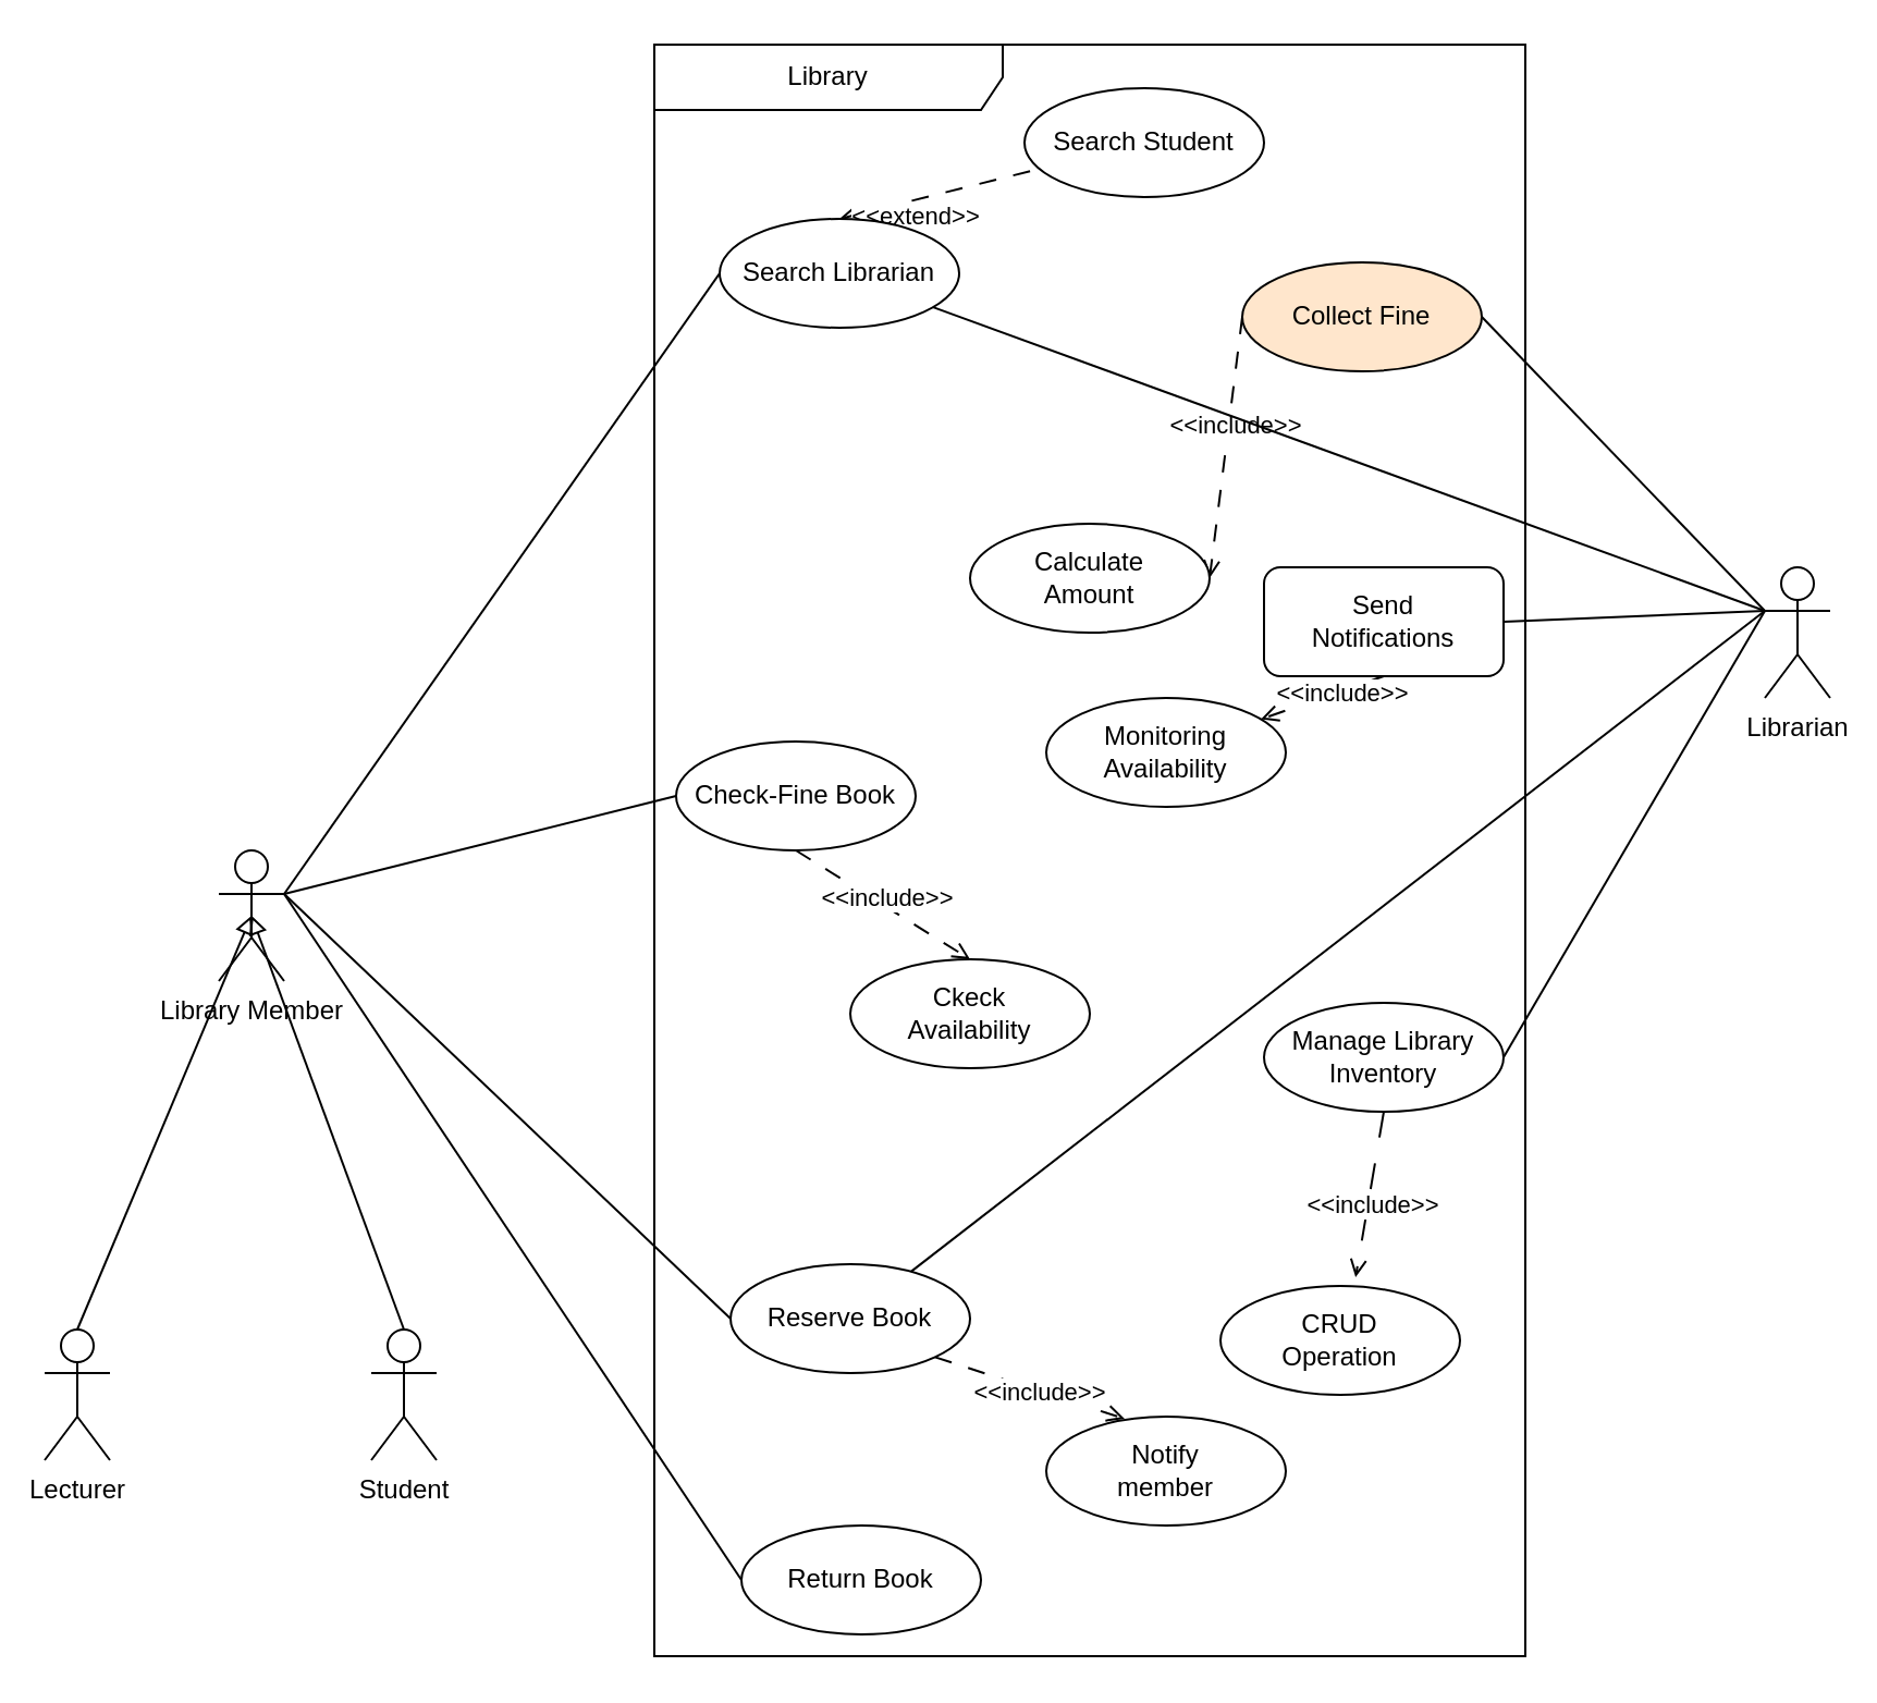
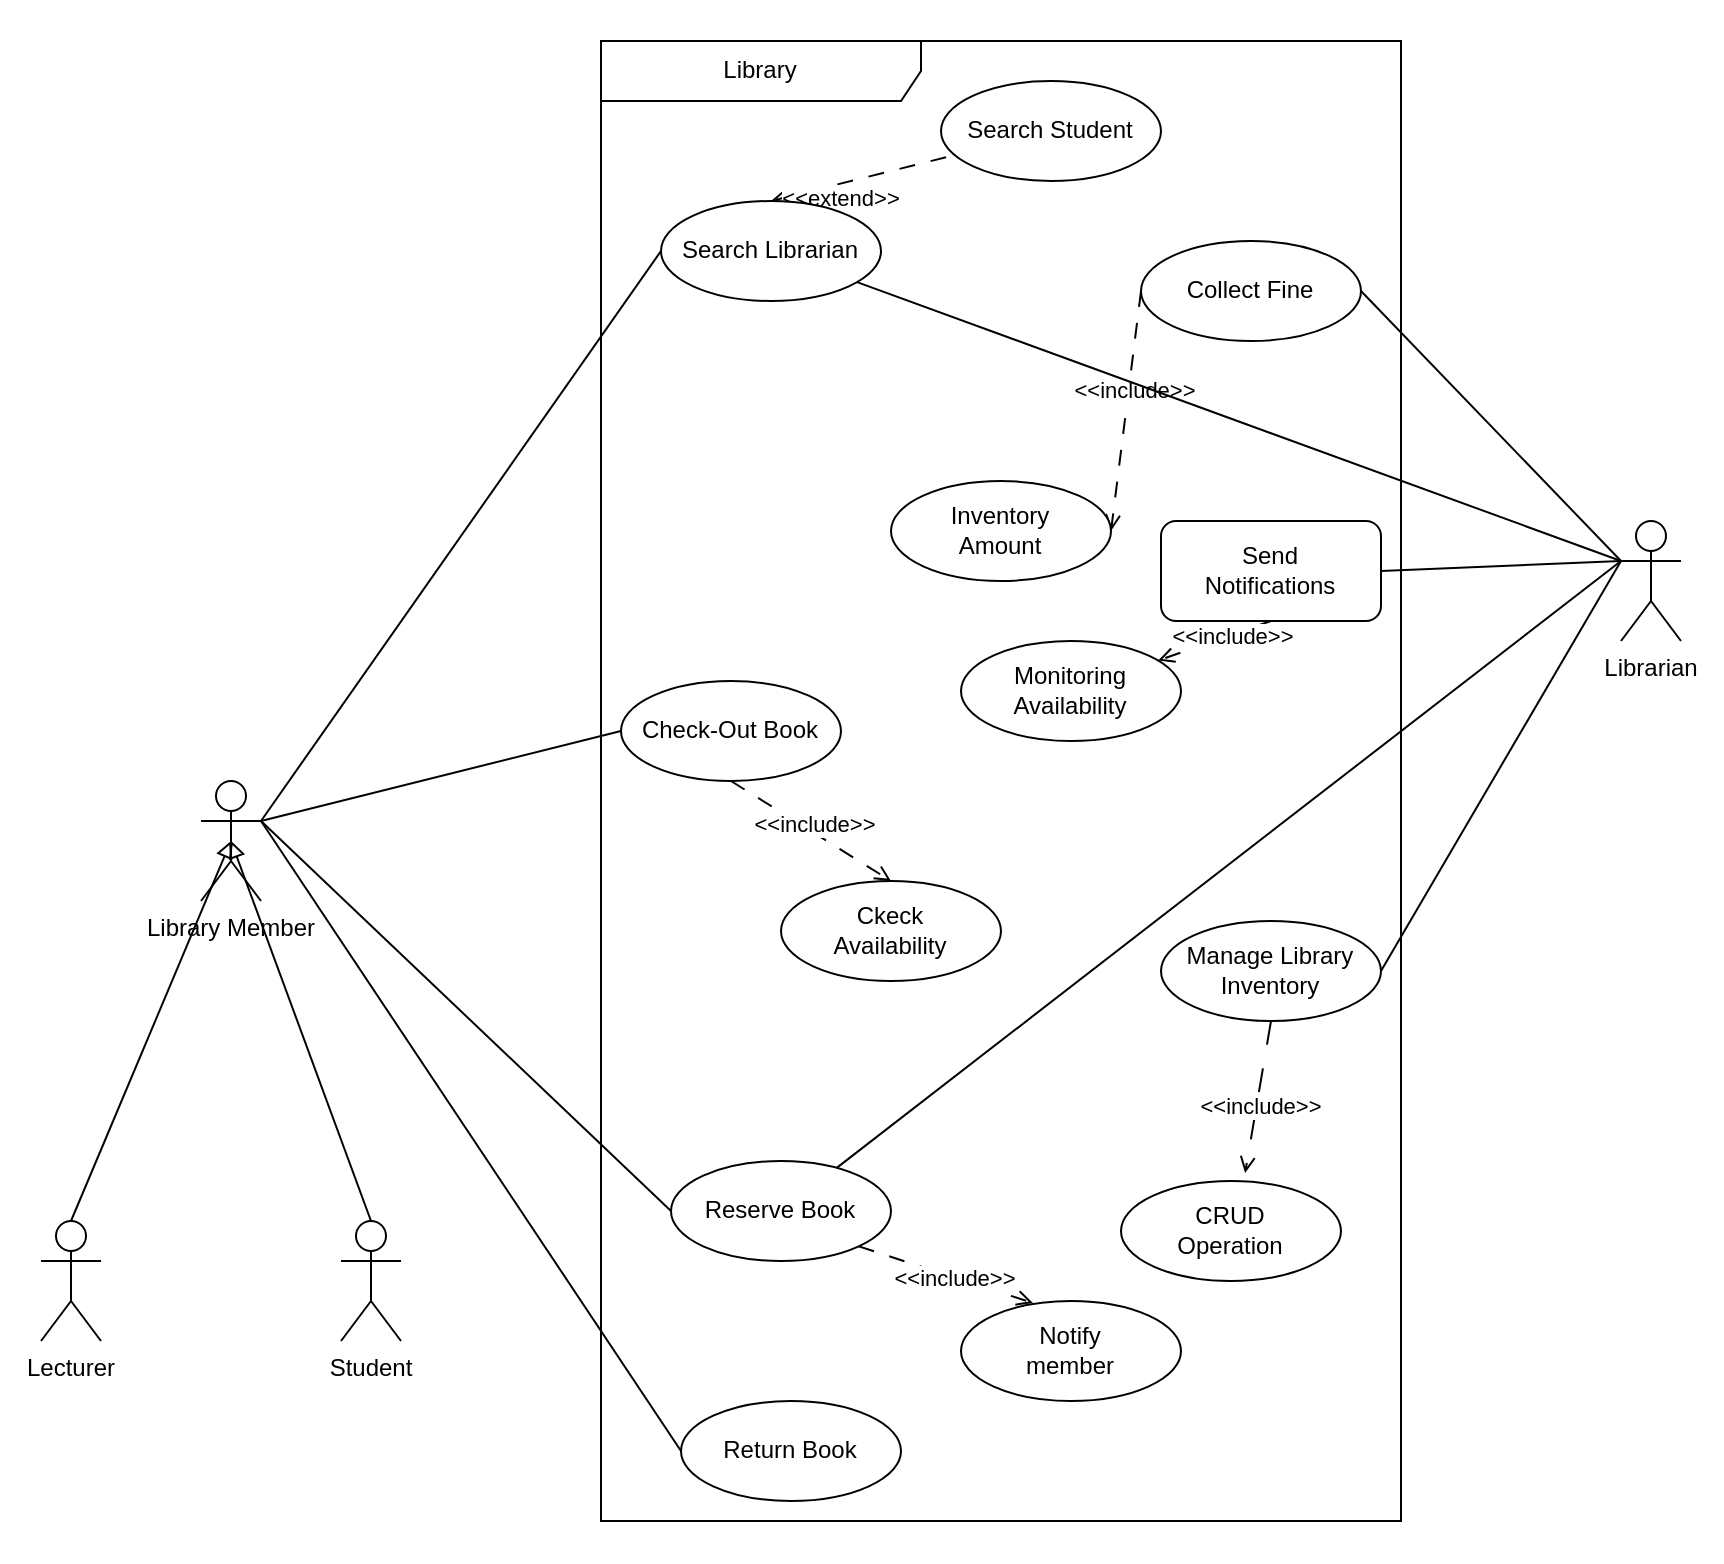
  <mxCell id="0" />
  <mxCell id="1" parent="0" />
  <mxCell id="2" style="rounded=0;orthogonalLoop=1;jettySize=auto;html=1;exitX=1;exitY=0.333;exitDx=0;exitDy=0;exitPerimeter=0;entryX=0;entryY=0.5;entryDx=0;entryDy=0;endArrow=none;endFill=0;" edge="1" parent="1" source="3" target="7"><mxGeometry relative="1" as="geometry" /></mxCell>
  <mxCell id="3" value="Library Member" style="shape=umlActor;verticalLabelPosition=bottom;verticalAlign=top;html=1;outlineConnect=0;" vertex="1" parent="1"><mxGeometry x="100" y="390" width="30" height="60" as="geometry" /></mxCell>
  <mxCell id="4" value="Library" style="shape=umlFrame;whiteSpace=wrap;html=1;pointerEvents=0;recursiveResize=0;container=1;collapsible=0;width=160;" vertex="1" parent="1"><mxGeometry x="300" y="20" width="400" height="740" as="geometry" /></mxCell>
  <mxCell id="5" style="rounded=0;orthogonalLoop=1;jettySize=auto;html=1;exitX=0.5;exitY=0;exitDx=0;exitDy=0;dashed=1;dashPattern=8 8;endArrow=none;endFill=0;startArrow=open;startFill=0;" edge="1" parent="4" source="7" target="29"><mxGeometry relative="1" as="geometry" /></mxCell>
  <mxCell id="6" value="&amp;lt;&amp;lt;extend&amp;gt;&amp;gt;" style="edgeLabel;html=1;align=center;verticalAlign=middle;resizable=0;points=[];" vertex="1" connectable="0" parent="5"><mxGeometry x="-0.25" y="-6" relative="1" as="geometry"><mxPoint x="-1" y="1" as="offset" /></mxGeometry></mxCell>
  <mxCell id="7" value="Search Librarian" style="ellipse;whiteSpace=wrap;html=1;" vertex="1" parent="4"><mxGeometry x="30" y="80" width="110" height="50" as="geometry" /></mxCell>
  <mxCell id="8" style="rounded=0;orthogonalLoop=1;jettySize=auto;html=1;exitX=0.5;exitY=1;exitDx=0;exitDy=0;entryX=0.5;entryY=0;entryDx=0;entryDy=0;endArrow=open;endFill=0;dashed=1;dashPattern=8 8;" edge="1" parent="4" source="10" target="20"><mxGeometry relative="1" as="geometry" /></mxCell>
  <mxCell id="9" value="&amp;lt;&amp;lt;include&amp;gt;&amp;gt;" style="edgeLabel;html=1;align=center;verticalAlign=middle;resizable=0;points=[];" vertex="1" connectable="0" parent="8"><mxGeometry x="-0.011" y="3" relative="1" as="geometry"><mxPoint y="-1" as="offset" /></mxGeometry></mxCell>
- <mxCell id="10" value="Check-Fine Book" style="ellipse;whiteSpace=wrap;html=1;" vertex="1" parent="4"><mxGeometry x="10" y="320" width="110" height="50" as="geometry" /></mxCell>
+ <mxCell id="10" value="Check-Out Book" style="ellipse;whiteSpace=wrap;html=1;" vertex="1" parent="4"><mxGeometry x="10" y="320" width="110" height="50" as="geometry" /></mxCell>
  <mxCell id="11" value="Reserve Book" style="ellipse;whiteSpace=wrap;html=1;" vertex="1" parent="4"><mxGeometry x="35" y="560" width="110" height="50" as="geometry" /></mxCell>
  <mxCell id="12" value="Return Book" style="ellipse;whiteSpace=wrap;html=1;" vertex="1" parent="4"><mxGeometry x="40" y="680" width="110" height="50" as="geometry" /></mxCell>
  <mxCell id="13" style="rounded=0;orthogonalLoop=1;jettySize=auto;html=1;exitX=0;exitY=0.5;exitDx=0;exitDy=0;entryX=1;entryY=0.5;entryDx=0;entryDy=0;endArrow=open;endFill=0;dashed=1;dashPattern=8 8;" edge="1" parent="4" source="15" target="24"><mxGeometry relative="1" as="geometry" /></mxCell>
  <mxCell id="14" value="&amp;lt;&amp;lt;include&amp;gt;&amp;gt;" style="edgeLabel;html=1;align=center;verticalAlign=middle;resizable=0;points=[];" vertex="1" connectable="0" parent="13"><mxGeometry x="-0.175" y="3" relative="1" as="geometry"><mxPoint as="offset" /></mxGeometry></mxCell>
- <mxCell id="15" value="Collect Fine" style="ellipse;whiteSpace=wrap;html=1;fillColor=#ffe6cc;" vertex="1" parent="4"><mxGeometry x="270" y="100" width="110" height="50" as="geometry" /></mxCell>
+ <mxCell id="15" value="Collect Fine" style="ellipse;whiteSpace=wrap;html=1;" vertex="1" parent="4"><mxGeometry x="270" y="100" width="110" height="50" as="geometry" /></mxCell>
  <mxCell id="16" value="Manage Library Inventory" style="ellipse;whiteSpace=wrap;html=1;" vertex="1" parent="4"><mxGeometry x="280" y="440" width="110" height="50" as="geometry" /></mxCell>
  <mxCell id="17" style="rounded=0;orthogonalLoop=1;jettySize=auto;html=1;exitX=0.5;exitY=1;exitDx=0;exitDy=0;dashed=1;dashPattern=8 8;endArrow=open;endFill=0;" edge="1" parent="4" source="19" target="25"><mxGeometry relative="1" as="geometry" /></mxCell>
  <mxCell id="18" value="&amp;lt;&amp;lt;include&amp;gt;&amp;gt;" style="edgeLabel;html=1;align=center;verticalAlign=middle;resizable=0;points=[];" vertex="1" connectable="0" parent="17"><mxGeometry x="-0.298" y="1" relative="1" as="geometry"><mxPoint as="offset" /></mxGeometry></mxCell>
  <mxCell id="19" value="Send &lt;br&gt;Notifications" style="whiteSpace=wrap;html=1;rounded=1;" vertex="1" parent="4"><mxGeometry x="280" y="240" width="110" height="50" as="geometry" /></mxCell>
  <mxCell id="20" value="Ckeck &lt;br&gt;Availability" style="ellipse;whiteSpace=wrap;html=1;" vertex="1" parent="4"><mxGeometry x="90" y="420" width="110" height="50" as="geometry" /></mxCell>
  <mxCell id="21" value="Notify&lt;br&gt;member" style="ellipse;whiteSpace=wrap;html=1;" vertex="1" parent="4"><mxGeometry x="180" y="630" width="110" height="50" as="geometry" /></mxCell>
  <mxCell id="22" style="rounded=0;orthogonalLoop=1;jettySize=auto;html=1;exitX=1;exitY=1;exitDx=0;exitDy=0;entryX=0.327;entryY=0.02;entryDx=0;entryDy=0;entryPerimeter=0;dashed=1;dashPattern=8 8;endArrow=open;endFill=0;" edge="1" parent="4" source="11" target="21"><mxGeometry relative="1" as="geometry" /></mxCell>
  <mxCell id="23" value="&amp;lt;&amp;lt;include&amp;gt;&amp;gt;" style="edgeLabel;html=1;align=center;verticalAlign=middle;resizable=0;points=[];" vertex="1" connectable="0" parent="22"><mxGeometry x="0.097" relative="1" as="geometry"><mxPoint as="offset" /></mxGeometry></mxCell>
- <mxCell id="24" value="Calculate &lt;br&gt;Amount" style="ellipse;whiteSpace=wrap;html=1;" vertex="1" parent="4"><mxGeometry x="145" y="220" width="110" height="50" as="geometry" /></mxCell>
+ <mxCell id="24" value="Inventory &lt;br&gt;Amount" style="ellipse;whiteSpace=wrap;html=1;" vertex="1" parent="4"><mxGeometry x="145" y="220" width="110" height="50" as="geometry" /></mxCell>
  <mxCell id="25" value="Monitoring&lt;br&gt;Availability" style="ellipse;whiteSpace=wrap;html=1;" vertex="1" parent="4"><mxGeometry x="180" y="300" width="110" height="50" as="geometry" /></mxCell>
  <mxCell id="26" value="CRUD&lt;br&gt;Operation" style="ellipse;whiteSpace=wrap;html=1;" vertex="1" parent="4"><mxGeometry x="260" y="570" width="110" height="50" as="geometry" /></mxCell>
  <mxCell id="27" style="rounded=0;orthogonalLoop=1;jettySize=auto;html=1;exitX=0.5;exitY=1;exitDx=0;exitDy=0;entryX=0.564;entryY=-0.08;entryDx=0;entryDy=0;entryPerimeter=0;dashed=1;dashPattern=12 12;endArrow=open;endFill=0;" edge="1" parent="4" source="16" target="26"><mxGeometry relative="1" as="geometry" /></mxCell>
  <mxCell id="28" value="&amp;lt;&amp;lt;include&amp;gt;&amp;gt;" style="edgeLabel;html=1;align=center;verticalAlign=middle;resizable=0;points=[];" vertex="1" connectable="0" parent="27"><mxGeometry x="0.121" y="2" relative="1" as="geometry"><mxPoint as="offset" /></mxGeometry></mxCell>
  <mxCell id="29" value="Search Student" style="ellipse;whiteSpace=wrap;html=1;" vertex="1" parent="4"><mxGeometry x="170" y="20" width="110" height="50" as="geometry" /></mxCell>
  <mxCell id="30" style="rounded=0;orthogonalLoop=1;jettySize=auto;html=1;exitX=0.5;exitY=0;exitDx=0;exitDy=0;exitPerimeter=0;endArrow=block;endFill=0;entryX=0.5;entryY=0.5;entryDx=0;entryDy=0;entryPerimeter=0;startArrow=none;startFill=0;" edge="1" parent="1" source="31" target="3"><mxGeometry relative="1" as="geometry" /></mxCell>
  <mxCell id="31" value="Lecturer" style="shape=umlActor;verticalLabelPosition=bottom;verticalAlign=top;html=1;outlineConnect=0;" vertex="1" parent="1"><mxGeometry x="20" y="610" width="30" height="60" as="geometry" /></mxCell>
  <mxCell id="32" value="Student" style="shape=umlActor;verticalLabelPosition=bottom;verticalAlign=top;html=1;outlineConnect=0;" vertex="1" parent="1"><mxGeometry x="170" y="610" width="30" height="60" as="geometry" /></mxCell>
  <mxCell id="33" style="rounded=0;orthogonalLoop=1;jettySize=auto;html=1;exitX=0;exitY=0.333;exitDx=0;exitDy=0;exitPerimeter=0;endArrow=none;endFill=0;" edge="1" parent="1" source="34" target="7"><mxGeometry relative="1" as="geometry" /></mxCell>
  <mxCell id="34" value="Librarian&lt;br&gt;" style="shape=umlActor;verticalLabelPosition=bottom;verticalAlign=top;html=1;outlineConnect=0;" vertex="1" parent="1"><mxGeometry x="810" y="260" width="30" height="60" as="geometry" /></mxCell>
  <mxCell id="35" style="rounded=0;orthogonalLoop=1;jettySize=auto;html=1;exitX=0;exitY=0.5;exitDx=0;exitDy=0;entryX=1;entryY=0.333;entryDx=0;entryDy=0;entryPerimeter=0;endArrow=none;endFill=0;" edge="1" parent="1" source="10" target="3"><mxGeometry relative="1" as="geometry" /></mxCell>
  <mxCell id="36" style="rounded=0;orthogonalLoop=1;jettySize=auto;html=1;exitX=0;exitY=0.5;exitDx=0;exitDy=0;entryX=1;entryY=0.333;entryDx=0;entryDy=0;entryPerimeter=0;endArrow=none;endFill=0;" edge="1" parent="1" source="12" target="3"><mxGeometry relative="1" as="geometry" /></mxCell>
  <mxCell id="37" style="rounded=0;orthogonalLoop=1;jettySize=auto;html=1;exitX=0.5;exitY=0;exitDx=0;exitDy=0;exitPerimeter=0;entryX=0.5;entryY=0.5;entryDx=0;entryDy=0;entryPerimeter=0;endArrow=block;endFill=0;startArrow=none;startFill=0;" edge="1" parent="1" source="32" target="3"><mxGeometry relative="1" as="geometry" /></mxCell>
  <mxCell id="38" style="rounded=0;orthogonalLoop=1;jettySize=auto;html=1;exitX=0;exitY=0.5;exitDx=0;exitDy=0;endArrow=none;endFill=0;entryX=1;entryY=0.333;entryDx=0;entryDy=0;entryPerimeter=0;" edge="1" parent="1" source="11" target="3"><mxGeometry relative="1" as="geometry"><mxPoint x="170" y="280" as="targetPoint" /></mxGeometry></mxCell>
  <mxCell id="39" style="rounded=0;orthogonalLoop=1;jettySize=auto;html=1;exitX=1;exitY=0.5;exitDx=0;exitDy=0;endArrow=none;endFill=0;" edge="1" parent="1" source="15"><mxGeometry relative="1" as="geometry"><mxPoint x="810" y="280" as="targetPoint" /></mxGeometry></mxCell>
  <mxCell id="40" style="rounded=0;orthogonalLoop=1;jettySize=auto;html=1;exitX=1;exitY=0.5;exitDx=0;exitDy=0;endArrow=none;endFill=0;entryX=0;entryY=0.333;entryDx=0;entryDy=0;entryPerimeter=0;" edge="1" parent="1" source="16" target="34"><mxGeometry relative="1" as="geometry"><mxPoint x="780" y="190" as="targetPoint" /></mxGeometry></mxCell>
  <mxCell id="41" style="rounded=0;orthogonalLoop=1;jettySize=auto;html=1;endArrow=none;endFill=0;entryX=0;entryY=0.333;entryDx=0;entryDy=0;entryPerimeter=0;" edge="1" parent="1" source="11" target="34"><mxGeometry relative="1" as="geometry"><mxPoint x="780" y="190" as="targetPoint" /><mxPoint x="650" y="605" as="sourcePoint" /></mxGeometry></mxCell>
  <mxCell id="42" style="rounded=0;orthogonalLoop=1;jettySize=auto;html=1;exitX=1;exitY=0.5;exitDx=0;exitDy=0;endArrow=none;endFill=0;" edge="1" parent="1" source="19"><mxGeometry relative="1" as="geometry"><mxPoint x="810" y="280" as="targetPoint" /></mxGeometry></mxCell>
